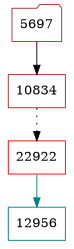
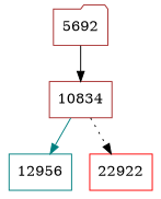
  digraph {
    node [color=brown shape=box]
    edge [color=black style=solid]
-   5692 [shape=folder label=5697]
+   5692 [shape=folder]
    10834
    12956 [color=teal]
    n4 [color=red label=22922]
    5692 -> 10834
-   n4 -> 12956 [color=teal]
+   10834 -> 12956 [color=teal]
    10834 -> n4 [style=dotted]
  }
